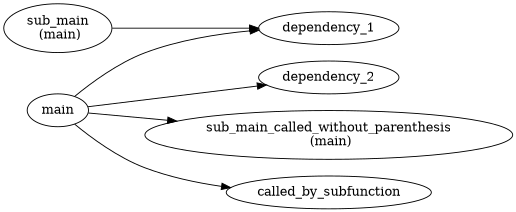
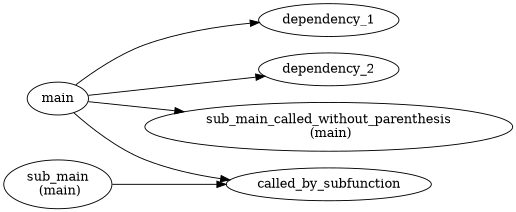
  digraph {
    rankdir=LR
    node [shape=oval]
    main
    dependency_1
    dependency_2
    "sub_main_called_without_parenthesis\n (main)"
    called_by_subfunction
    "sub_main\n (main)"
    main -> dependency_1
    main -> dependency_2
    main -> "sub_main_called_without_parenthesis\n (main)"
    main -> called_by_subfunction
-   "sub_main\n (main)" -> dependency_1
+   "sub_main\n (main)" -> called_by_subfunction
  }
